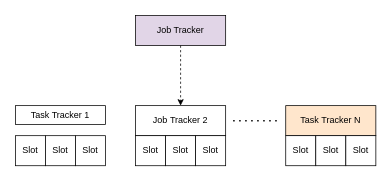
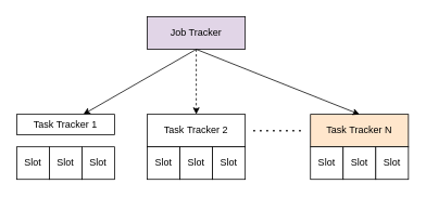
  <mxCell id="0" />
  <mxCell id="1" parent="0" />
+ <mxCell id="2" style="rounded=0;orthogonalLoop=1;jettySize=auto;html=1;exitX=0.5;exitY=1;exitDx=0;exitDy=0;" edge="1" parent="1" source="3" target="5"><mxGeometry relative="1" as="geometry" /></mxCell>
  <mxCell id="3" value="Job Tracker" style="rounded=0;whiteSpace=wrap;html=1;fillColor=#e1d5e7;" vertex="1" parent="1"><mxGeometry x="180" y="20" width="120" height="40" as="geometry" /></mxCell>
  <mxCell id="4" value="Task&amp;nbsp;Tracker N" style="rounded=0;whiteSpace=wrap;html=1;fillColor=#ffe6cc;" vertex="1" parent="1"><mxGeometry x="380" y="140" width="120" height="40" as="geometry" /></mxCell>
  <mxCell id="5" value="Task Tracker 1" style="rounded=0;whiteSpace=wrap;html=1;" vertex="1" parent="1"><mxGeometry x="20" y="140" width="120" height="25" as="geometry" /></mxCell>
- <mxCell id="6" value="Job&amp;nbsp;Tracker 2" style="rounded=0;whiteSpace=wrap;html=1;" vertex="1" parent="1"><mxGeometry x="180" y="140" width="120" height="40" as="geometry" /></mxCell>
+ <mxCell id="6" value="Task&amp;nbsp;Tracker 2" style="rounded=0;whiteSpace=wrap;html=1;" vertex="1" parent="1"><mxGeometry x="180" y="140" width="120" height="40" as="geometry" /></mxCell>
  <mxCell id="7" value="" style="endArrow=none;dashed=1;html=1;dashPattern=1 3;strokeWidth=2;rounded=0;" edge="1" parent="1"><mxGeometry width="50" height="50" relative="1" as="geometry"><mxPoint x="310" y="160" as="sourcePoint" /><mxPoint x="370" y="160" as="targetPoint" /></mxGeometry></mxCell>
+ <mxCell id="8" style="rounded=0;orthogonalLoop=1;jettySize=auto;html=1;exitX=0.5;exitY=1;exitDx=0;exitDy=0;entryX=0.5;entryY=0;entryDx=0;entryDy=0;" edge="1" parent="1" source="3" target="4"><mxGeometry relative="1" as="geometry"><mxPoint x="250" y="70" as="sourcePoint" /><mxPoint x="122" y="150" as="targetPoint" /></mxGeometry></mxCell>
  <mxCell id="9" style="rounded=0;orthogonalLoop=1;jettySize=auto;html=1;exitX=0.5;exitY=1;exitDx=0;exitDy=0;entryX=0.5;entryY=0;entryDx=0;entryDy=0;dashed=1;" edge="1" parent="1" source="3" target="6"><mxGeometry relative="1" as="geometry"><mxPoint x="250" y="70" as="sourcePoint" /><mxPoint x="450" y="150" as="targetPoint" /></mxGeometry></mxCell>
  <mxCell id="10" value="Slot" style="rounded=0;whiteSpace=wrap;html=1;" vertex="1" parent="1"><mxGeometry x="20" y="180" width="40" height="40" as="geometry" /></mxCell>
  <mxCell id="11" value="Slot" style="rounded=0;whiteSpace=wrap;html=1;" vertex="1" parent="1"><mxGeometry x="60" y="180" width="40" height="40" as="geometry" /></mxCell>
  <mxCell id="12" value="Slot" style="rounded=0;whiteSpace=wrap;html=1;" vertex="1" parent="1"><mxGeometry x="100" y="180" width="40" height="40" as="geometry" /></mxCell>
  <mxCell id="13" value="Slot" style="rounded=0;whiteSpace=wrap;html=1;" vertex="1" parent="1"><mxGeometry x="180" y="180" width="40" height="40" as="geometry" /></mxCell>
  <mxCell id="14" value="Slot" style="rounded=0;whiteSpace=wrap;html=1;" vertex="1" parent="1"><mxGeometry x="220" y="180" width="40" height="40" as="geometry" /></mxCell>
  <mxCell id="15" value="Slot" style="rounded=0;whiteSpace=wrap;html=1;" vertex="1" parent="1"><mxGeometry x="260" y="180" width="40" height="40" as="geometry" /></mxCell>
  <mxCell id="16" value="Slot" style="rounded=0;whiteSpace=wrap;html=1;" vertex="1" parent="1"><mxGeometry x="380" y="180" width="40" height="40" as="geometry" /></mxCell>
  <mxCell id="17" value="Slot" style="rounded=0;whiteSpace=wrap;html=1;" vertex="1" parent="1"><mxGeometry x="420" y="180" width="40" height="40" as="geometry" /></mxCell>
  <mxCell id="18" value="Slot" style="rounded=0;whiteSpace=wrap;html=1;" vertex="1" parent="1"><mxGeometry x="460" y="180" width="40" height="40" as="geometry" /></mxCell>
